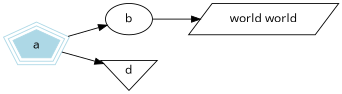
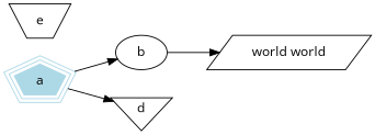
  digraph {
    fontname="Open Sans"
    rankdir=LR
    node [fontname="Open Sans" shape=polygon]
    edge [fontname="Open Sans"]
    a [color=lightblue peripheries=3 sides=5 style=filled]
    b [shape=""]
    d [shape=invtriangle]
    n4 [label="world world" sides=4 skew=.4]
+   e [distortion=.7 sides=4]
    a -> b
    a -> d
    b -> n4
  }
